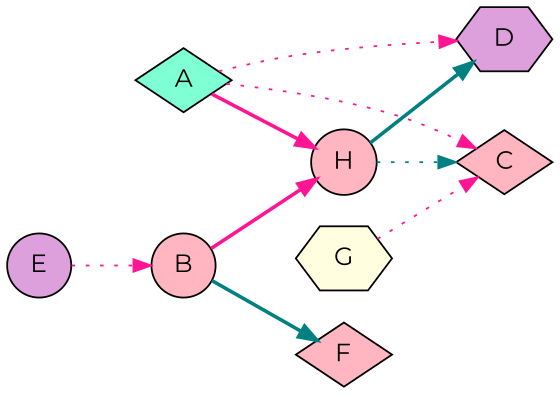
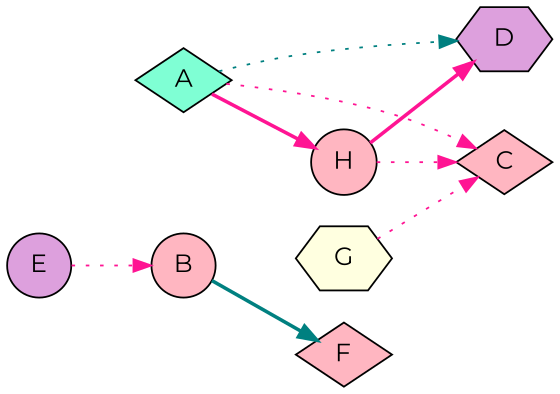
  digraph {
    fontname=Montserrat
    rankdir=LR
    node [fillcolor=lightpink fontname=Montserrat shape=diamond style=filled]
    edge [color=deeppink fontname=Montserrat style=dotted]
    n1 [fillcolor=aquamarine label=A]
    n2 [label=B shape=circle]
    n3 [label=C]
    n4 [fillcolor=plum label=D shape=hexagon]
    n5 [fillcolor=lightyellow label=G shape=hexagon]
    n6 [label=H shape=circle]
    n7 [label=F]
    n8 [fillcolor=plum label=E shape=circle]
    subgraph sub_1 {
      n1
      n2
    }
    subgraph sub_2 {
      n1
      n2
      n3
      n4
      n5
      n6
    }
    n1 -> n3
-   n1 -> n4
+   n1 -> n4 [color=teal]
    n1 -> n6 [style=bold]
-   n2 -> n6 [style=bold]
    n2 -> n7 [color=teal style=bold]
    n5 -> n3
-   n6 -> n3 [color=teal]
-   n6 -> n4 [color=teal style=bold]
+   n6 -> n3
+   n6 -> n4 [style=bold]
    n8 -> n2
  }
